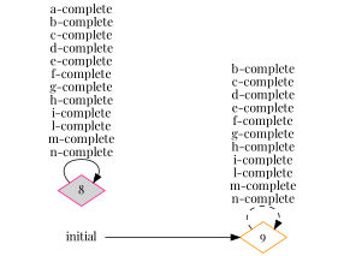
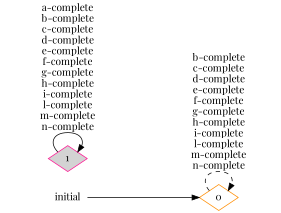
  digraph {
    fontname="Playfair Display"
    rankdir=LR
    node [color=darkorange fillcolor=white fontname="Playfair Display" shape=diamond style=filled]
    edge [fontname="Playfair Display" style=solid]
-   0 [label=9]
-   1 [color=deeppink fillcolor=lightgrey label=8]
+   0
+   1 [color=deeppink fillcolor=lightgrey]
    initial [shape=plaintext]
    0 -> 0 [label="b-complete\nc-complete\nd-complete\ne-complete\nf-complete\ng-complete\nh-complete\ni-complete\nl-complete\nm-complete\nn-complete" style=dashed]
    1 -> 1 [label="a-complete\nb-complete\nc-complete\nd-complete\ne-complete\nf-complete\ng-complete\nh-complete\ni-complete\nl-complete\nm-complete\nn-complete"]
    initial -> 0
  }
